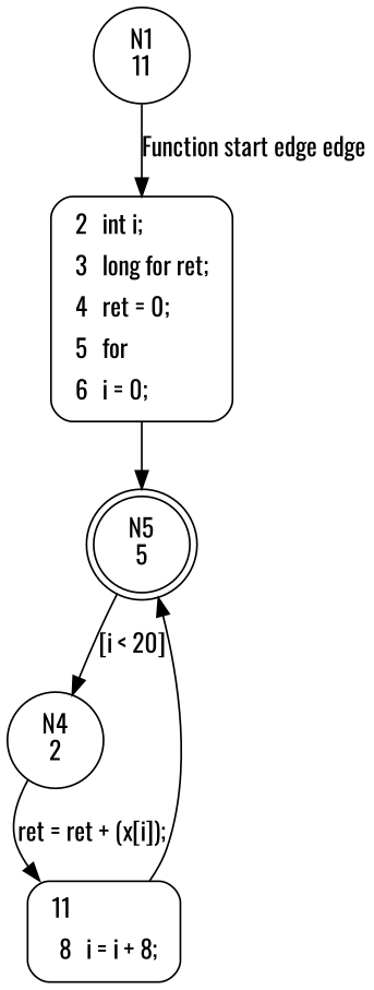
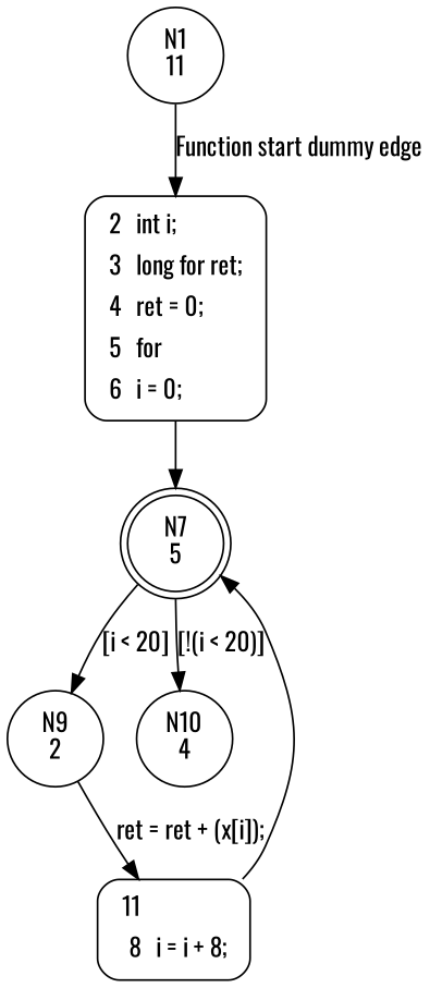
  digraph {
    fontname=Oswald
    node [fontname=Oswald shape=circle]
    edge [fontname=Oswald]
    n1 [label="N1\n11"]
    n2 [fillcolor=white label=<<table border="0" cellborder="0" cellpadding="3" bgcolor="white"><tr><td align="right">2</td><td align="left">int i;</td></tr><tr><td align="right">3</td><td align="left">long for ret;</td></tr><tr><td align="right">4</td><td align="left">ret = 0;</td></tr><tr><td align="right">5</td><td align="left">for</td></tr><tr><td align="right">6</td><td align="left">i = 0;</td></tr></table>> penwidth=1 shape=Mrecord style="filled,bold"]
-   n3 [label="N5\n5" shape=doublecircle]
-   n4 [label="N4\n2"]
+   n3 [label="N7\n5" shape=doublecircle]
+   n4 [label="N9\n2"]
+   n5 [label="N10\n4"]
    n6 [fillcolor=white label=<<table border="0" cellborder="0" cellpadding="3" bgcolor="white"><tr><td align="right">11</td><td align="left"></td></tr><tr><td align="right">8</td><td align="left">i = i + 8;</td></tr></table>> penwidth=1 shape=Mrecord style="filled,bold"]
-   n1 -> n2 [label="Function start edge edge"]
+   n1 -> n2 [label="Function start dummy edge"]
    n2 -> n3
    n3 -> n4 [label="[i < 20]"]
+   n3 -> n5 [label="[!(i < 20)]"]
    n4 -> n6 [label="ret = ret + (x[i]);"]
    n6 -> n3
  }
